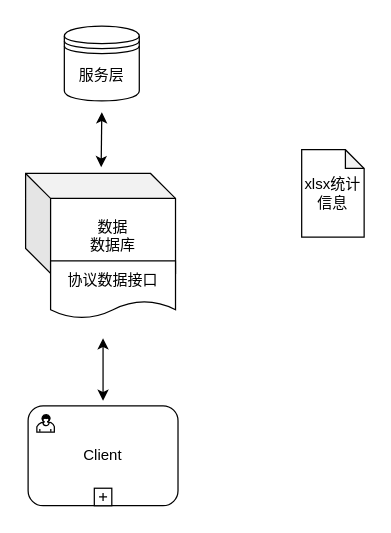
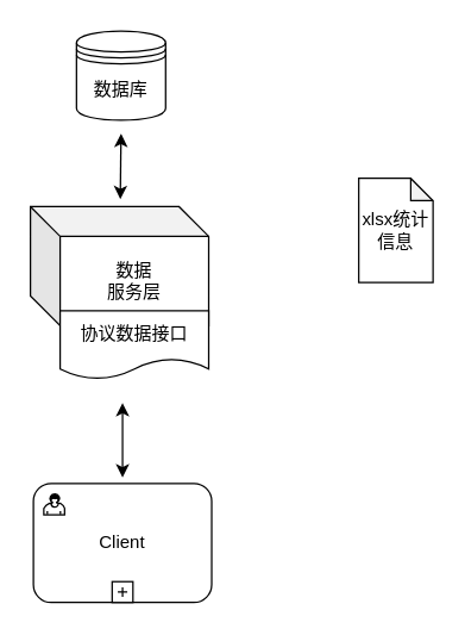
  <mxCell id="0" />
  <mxCell id="1" parent="0" />
- <mxCell id="2" value="服务层" style="shape=datastore;whiteSpace=wrap;html=1;" vertex="1" parent="1"><mxGeometry x="51" y="20" width="60" height="60" as="geometry" /></mxCell>
- <mxCell id="3" value="数据&lt;br&gt;数据库" style="shape=cube;whiteSpace=wrap;html=1;boundedLbl=1;backgroundOutline=1;darkOpacity=0.05;darkOpacity2=0.1;" vertex="1" parent="1"><mxGeometry x="20" y="138" width="120" height="80" as="geometry" /></mxCell>
+ <mxCell id="2" value="数据库" style="shape=datastore;whiteSpace=wrap;html=1;" vertex="1" parent="1"><mxGeometry x="51" y="20" width="60" height="60" as="geometry" /></mxCell>
+ <mxCell id="3" value="数据&lt;br&gt;服务层" style="shape=cube;whiteSpace=wrap;html=1;boundedLbl=1;backgroundOutline=1;darkOpacity=0.05;darkOpacity2=0.1;" vertex="1" parent="1"><mxGeometry x="20" y="138" width="120" height="80" as="geometry" /></mxCell>
  <mxCell id="4" value="协议数据接口" style="shape=document;whiteSpace=wrap;html=1;boundedLbl=1;" vertex="1" parent="1"><mxGeometry x="40" y="208" width="100" height="46" as="geometry" /></mxCell>
  <mxCell id="5" value="Client" style="html=1;whiteSpace=wrap;rounded=1;" vertex="1" parent="1"><mxGeometry x="22" y="324" width="120" height="80" as="geometry" /></mxCell>
  <mxCell id="6" value="" style="html=1;shape=mxgraph.bpmn.user_task;outlineConnect=0;" vertex="1" parent="5"><mxGeometry width="14" height="14" relative="1" as="geometry"><mxPoint x="7" y="7" as="offset" /></mxGeometry></mxCell>
  <mxCell id="7" value="" style="html=1;shape=plus;outlineConnect=0;" vertex="1" parent="5"><mxGeometry x="0.5" y="1" width="14" height="14" relative="1" as="geometry"><mxPoint x="-7" y="-14" as="offset" /></mxGeometry></mxCell>
  <mxCell id="8" value="xlsx统计信息" style="shape=note;whiteSpace=wrap;html=1;backgroundOutline=1;darkOpacity=0.05;size=15;" vertex="1" parent="1"><mxGeometry x="241" y="119" width="50" height="70" as="geometry" /></mxCell>
  <mxCell id="9" value="" style="endArrow=classic;startArrow=classic;html=1;" edge="1" parent="1"><mxGeometry width="50" height="50" relative="1" as="geometry"><mxPoint x="80.476" y="133" as="sourcePoint" /><mxPoint x="81" y="89" as="targetPoint" /></mxGeometry></mxCell>
  <mxCell id="10" value="" style="endArrow=classic;startArrow=classic;html=1;" edge="1" parent="1"><mxGeometry width="50" height="50" relative="1" as="geometry"><mxPoint x="82" y="320" as="sourcePoint" /><mxPoint x="82" y="270" as="targetPoint" /></mxGeometry></mxCell>
